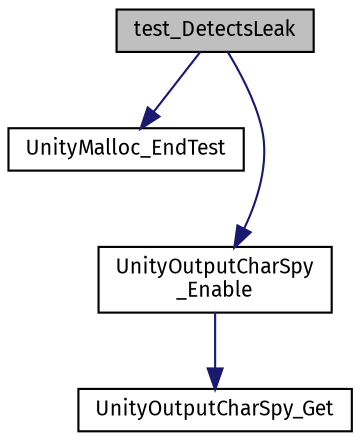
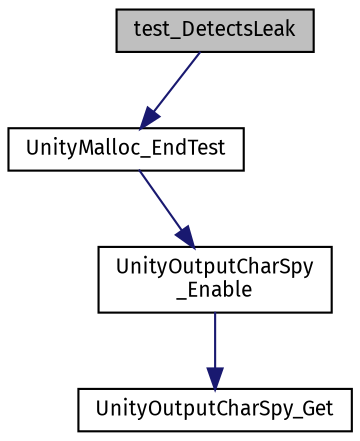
  digraph {
    fontname="Fira Sans"
    rankdir=TB
    node [color=black fillcolor=white fontname="Fira Sans" fontsize=10 shape=record style=filled]
    edge [color=midnightblue fontname="Fira Sans" fontsize=10 labelfontname=Helvetica labelfontsize=10 style=solid]
    n1 [fillcolor=grey75 fontcolor=black height=0.2 label=test_DetectsLeak width=0.4]
    n2 [height=0.2 label=UnityMalloc_EndTest width=0.4]
    n3 [height=0.2 label="UnityOutputCharSpy\l_Enable" width=0.4]
    n4 [height=0.2 label=UnityOutputCharSpy_Get width=0.4]
    n1 -> n2
-   n1 -> n3
+   n2 -> n3
    n3 -> n4
  }
